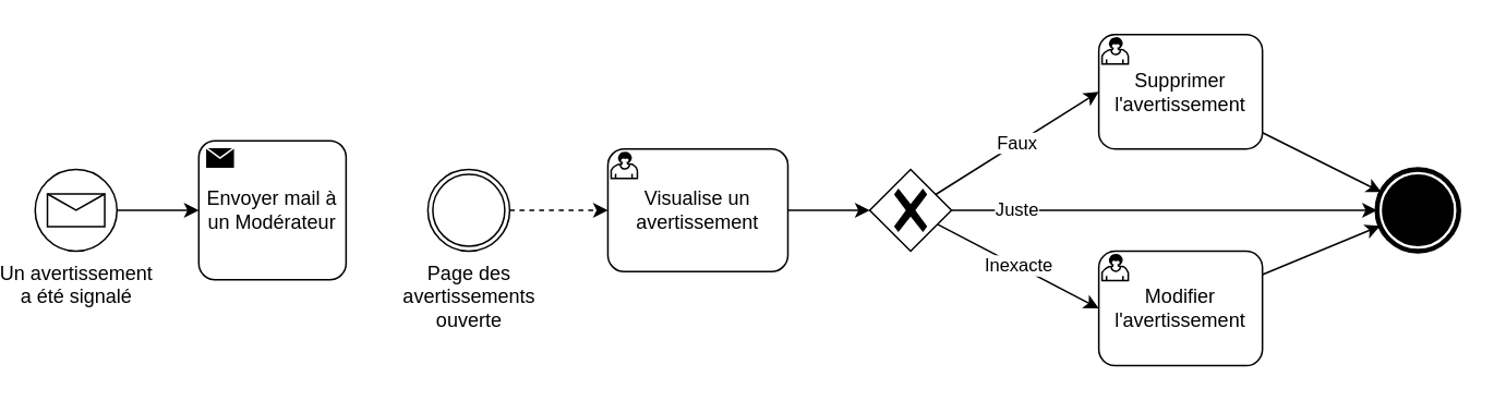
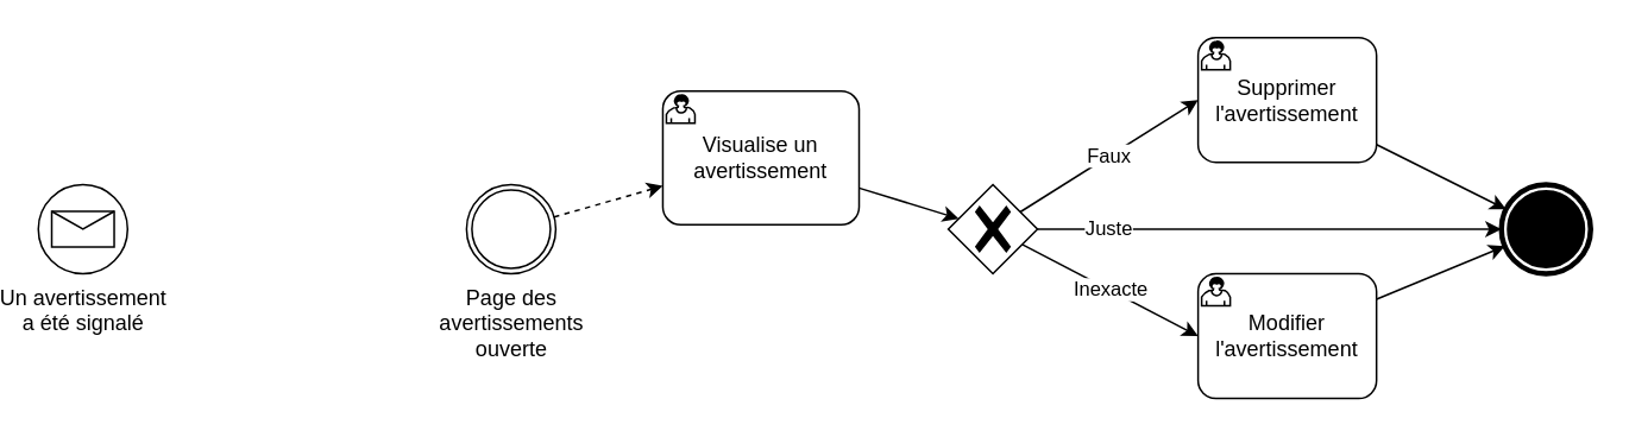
  <mxCell id="0" />
  <mxCell id="1" parent="0" />
- <mxCell id="2" style="edgeStyle=none;html=1;" parent="1" source="3" target="4" edge="1"><mxGeometry relative="1" as="geometry" /></mxCell>
  <mxCell id="3" value="Un avertissement &lt;br&gt;a été signalé" style="points=[[0.145,0.145,0],[0.5,0,0],[0.855,0.145,0],[1,0.5,0],[0.855,0.855,0],[0.5,1,0],[0.145,0.855,0],[0,0.5,0]];shape=mxgraph.bpmn.event;html=1;verticalLabelPosition=bottom;labelBackgroundColor=#ffffff;verticalAlign=top;align=center;perimeter=ellipsePerimeter;outlineConnect=0;aspect=fixed;outline=standard;symbol=message;" parent="1" vertex="1"><mxGeometry x="20" y="103" width="50" height="50" as="geometry" /></mxCell>
- <mxCell id="4" value="Envoyer mail à un Modérateur" style="points=[[0.25,0,0],[0.5,0,0],[0.75,0,0],[1,0.25,0],[1,0.5,0],[1,0.75,0],[0.75,1,0],[0.5,1,0],[0.25,1,0],[0,0.75,0],[0,0.5,0],[0,0.25,0]];shape=mxgraph.bpmn.task;whiteSpace=wrap;rectStyle=rounded;size=10;html=1;taskMarker=send;" parent="1" vertex="1"><mxGeometry x="120" y="85.5" width="90" height="85" as="geometry" /></mxCell>
  <mxCell id="5" style="edgeStyle=none;html=1;dashed=1;" parent="1" source="6" target="8" edge="1"><mxGeometry relative="1" as="geometry" /></mxCell>
  <mxCell id="6" value="Page des &lt;br&gt;avertissements &lt;br&gt;ouverte" style="points=[[0.145,0.145,0],[0.5,0,0],[0.855,0.145,0],[1,0.5,0],[0.855,0.855,0],[0.5,1,0],[0.145,0.855,0],[0,0.5,0]];shape=mxgraph.bpmn.event;html=1;verticalLabelPosition=bottom;labelBackgroundColor=#ffffff;verticalAlign=top;align=center;perimeter=ellipsePerimeter;outlineConnect=0;aspect=fixed;outline=throwing;symbol=general;" parent="1" vertex="1"><mxGeometry x="260" y="103" width="50" height="50" as="geometry" /></mxCell>
  <mxCell id="7" style="edgeStyle=none;html=1;" parent="1" source="8" target="12" edge="1"><mxGeometry relative="1" as="geometry" /></mxCell>
- <mxCell id="8" value="Visualise un avertissement" style="points=[[0.25,0,0],[0.5,0,0],[0.75,0,0],[1,0.25,0],[1,0.5,0],[1,0.75,0],[0.75,1,0],[0.5,1,0],[0.25,1,0],[0,0.75,0],[0,0.5,0],[0,0.25,0]];shape=mxgraph.bpmn.task;whiteSpace=wrap;rectStyle=rounded;size=10;html=1;taskMarker=user;" parent="1" vertex="1"><mxGeometry x="370" y="90.5" width="110" height="75" as="geometry" /></mxCell>
+ <mxCell id="8" value="Visualise un avertissement" style="points=[[0.25,0,0],[0.5,0,0],[0.75,0,0],[1,0.25,0],[1,0.5,0],[1,0.75,0],[0.75,1,0],[0.5,1,0],[0.25,1,0],[0,0.75,0],[0,0.5,0],[0,0.25,0]];shape=mxgraph.bpmn.task;whiteSpace=wrap;rectStyle=rounded;size=10;html=1;taskMarker=user;" parent="1" vertex="1"><mxGeometry x="370" y="50.5" width="110" height="75" as="geometry" /></mxCell>
  <mxCell id="9" value="Inexacte" style="edgeStyle=none;html=1;entryX=0;entryY=0.5;entryDx=0;entryDy=0;entryPerimeter=0;" parent="1" source="12" target="14" edge="1"><mxGeometry relative="1" as="geometry" /></mxCell>
  <mxCell id="10" value="Faux" style="edgeStyle=none;html=1;entryX=0;entryY=0.5;entryDx=0;entryDy=0;entryPerimeter=0;" parent="1" source="12" target="16" edge="1"><mxGeometry relative="1" as="geometry" /></mxCell>
  <mxCell id="11" value="Juste" style="edgeStyle=none;html=1;" parent="1" source="12" target="17" edge="1"><mxGeometry x="-0.692" relative="1" as="geometry"><mxPoint as="offset" /><Array as="points" /></mxGeometry></mxCell>
  <mxCell id="12" value="" style="points=[[0.25,0.25,0],[0.5,0,0],[0.75,0.25,0],[1,0.5,0],[0.75,0.75,0],[0.5,1,0],[0.25,0.75,0],[0,0.5,0]];shape=mxgraph.bpmn.gateway2;html=1;verticalLabelPosition=bottom;labelBackgroundColor=#ffffff;verticalAlign=top;align=center;perimeter=rhombusPerimeter;outlineConnect=0;outline=none;symbol=none;gwType=exclusive;" parent="1" vertex="1"><mxGeometry x="530" y="103" width="50" height="50" as="geometry" /></mxCell>
  <mxCell id="13" style="edgeStyle=none;html=1;" parent="1" source="14" target="17" edge="1"><mxGeometry relative="1" as="geometry" /></mxCell>
  <mxCell id="14" value="Modifier l'avertissement" style="points=[[0.25,0,0],[0.5,0,0],[0.75,0,0],[1,0.25,0],[1,0.5,0],[1,0.75,0],[0.75,1,0],[0.5,1,0],[0.25,1,0],[0,0.75,0],[0,0.5,0],[0,0.25,0]];shape=mxgraph.bpmn.task;whiteSpace=wrap;rectStyle=rounded;size=10;html=1;taskMarker=user;" parent="1" vertex="1"><mxGeometry x="670" y="153" width="100" height="70" as="geometry" /></mxCell>
  <mxCell id="15" style="edgeStyle=none;html=1;" edge="1" parent="1" source="16" target="17"><mxGeometry relative="1" as="geometry" /></mxCell>
  <mxCell id="16" value="Supprimer l'avertissement" style="points=[[0.25,0,0],[0.5,0,0],[0.75,0,0],[1,0.25,0],[1,0.5,0],[1,0.75,0],[0.75,1,0],[0.5,1,0],[0.25,1,0],[0,0.75,0],[0,0.5,0],[0,0.25,0]];shape=mxgraph.bpmn.task;whiteSpace=wrap;rectStyle=rounded;size=10;html=1;taskMarker=user;" parent="1" vertex="1"><mxGeometry x="670" y="20.5" width="100" height="70" as="geometry" /></mxCell>
  <mxCell id="17" value="" style="points=[[0.145,0.145,0],[0.5,0,0],[0.855,0.145,0],[1,0.5,0],[0.855,0.855,0],[0.5,1,0],[0.145,0.855,0],[0,0.5,0]];shape=mxgraph.bpmn.event;html=1;verticalLabelPosition=bottom;labelBackgroundColor=#ffffff;verticalAlign=top;align=center;perimeter=ellipsePerimeter;outlineConnect=0;aspect=fixed;outline=end;symbol=terminate;" parent="1" vertex="1"><mxGeometry x="840" y="103" width="50" height="50" as="geometry" /></mxCell>
